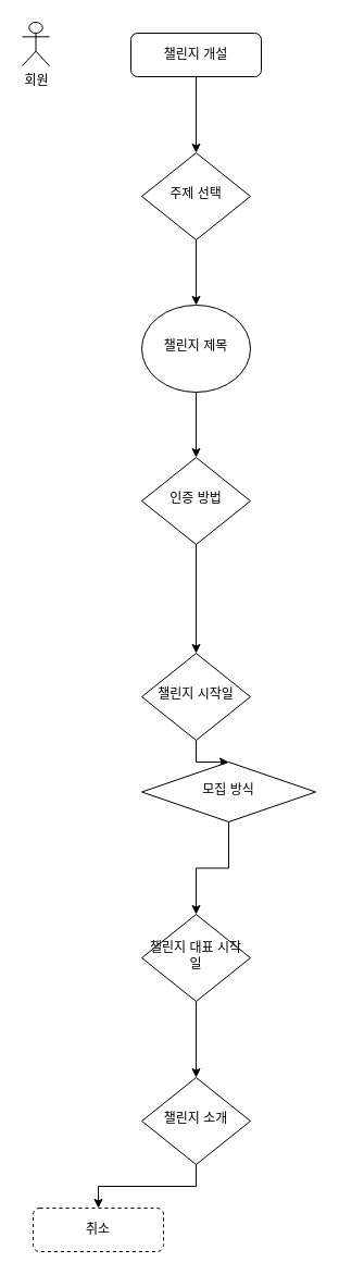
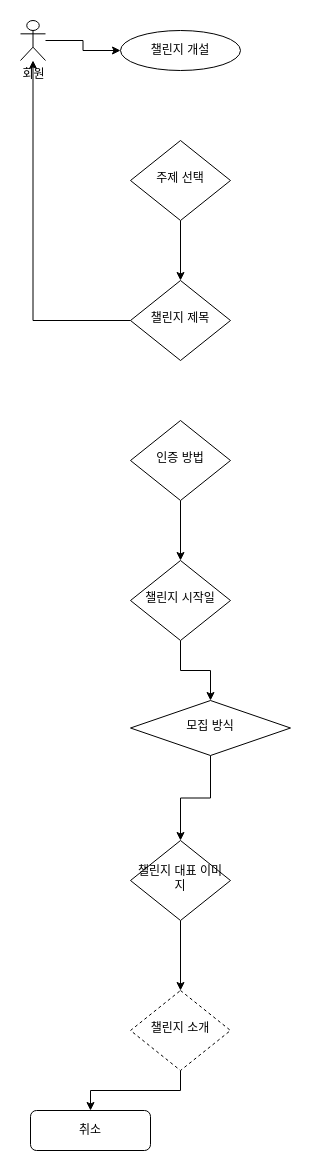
  <mxCell id="0" />
  <mxCell id="1" parent="0" />
- <mxCell id="2" style="edgeStyle=orthogonalEdgeStyle;rounded=0;orthogonalLoop=1;jettySize=auto;html=1;entryX=0.5;entryY=0;entryDx=0;entryDy=0;" edge="1" parent="1" source="3" target="5"><mxGeometry relative="1" as="geometry" /></mxCell>
- <mxCell id="3" value="챌린지 개설" style="rounded=1;whiteSpace=wrap;html=1;fontSize=12;glass=0;strokeWidth=1;shadow=0;" parent="1" vertex="1"><mxGeometry x="120" y="30" width="120" height="40" as="geometry" /></mxCell>
+ <mxCell id="3" value="챌린지 개설" style="ellipse;whiteSpace=wrap;html=1;fontSize=12;glass=0;strokeWidth=1;shadow=0;" parent="1" vertex="1"><mxGeometry x="120" y="30" width="120" height="40" as="geometry" /></mxCell>
  <mxCell id="4" style="edgeStyle=orthogonalEdgeStyle;rounded=0;orthogonalLoop=1;jettySize=auto;html=1;" edge="1" parent="1" source="5" target="9"><mxGeometry relative="1" as="geometry" /></mxCell>
  <mxCell id="5" value="주제 선택&lt;br&gt;" style="rhombus;whiteSpace=wrap;html=1;shadow=0;fontFamily=Helvetica;fontSize=12;align=center;strokeWidth=1;spacing=6;spacingTop=-4;" parent="1" vertex="1"><mxGeometry x="130" y="140" width="100" height="80" as="geometry" /></mxCell>
+ <mxCell id="6" style="edgeStyle=orthogonalEdgeStyle;rounded=0;orthogonalLoop=1;jettySize=auto;html=1;" edge="1" parent="1" source="7" target="3"><mxGeometry relative="1" as="geometry" /></mxCell>
  <mxCell id="7" value="회원&lt;br&gt;" style="shape=umlActor;verticalLabelPosition=bottom;verticalAlign=top;html=1;outlineConnect=0;" vertex="1" parent="1"><mxGeometry x="20" y="20" width="25" height="40" as="geometry" /></mxCell>
- <mxCell id="8" style="edgeStyle=orthogonalEdgeStyle;rounded=0;orthogonalLoop=1;jettySize=auto;html=1;entryX=0.5;entryY=0;entryDx=0;entryDy=0;" edge="1" parent="1" source="9" target="11"><mxGeometry relative="1" as="geometry" /></mxCell>
- <mxCell id="9" value="챌린지 제목" style="ellipse;whiteSpace=wrap;html=1;shadow=0;fontFamily=Helvetica;fontSize=12;align=center;strokeWidth=1;spacing=6;spacingTop=-4;" vertex="1" parent="1"><mxGeometry x="130" y="280" width="100" height="80" as="geometry" /></mxCell>
+ <mxCell id="8" style="edgeStyle=orthogonalEdgeStyle;rounded=0;orthogonalLoop=1;jettySize=auto;html=1;" edge="1" parent="1" source="9" target="7"><mxGeometry relative="1" as="geometry" /></mxCell>
+ <mxCell id="9" value="챌린지 제목" style="rhombus;whiteSpace=wrap;html=1;shadow=0;fontFamily=Helvetica;fontSize=12;align=center;strokeWidth=1;spacing=6;spacingTop=-4;" vertex="1" parent="1"><mxGeometry x="130" y="280" width="100" height="80" as="geometry" /></mxCell>
  <mxCell id="10" style="edgeStyle=orthogonalEdgeStyle;rounded=0;orthogonalLoop=1;jettySize=auto;html=1;entryX=0.5;entryY=0;entryDx=0;entryDy=0;" edge="1" parent="1" source="11" target="13"><mxGeometry relative="1" as="geometry" /></mxCell>
  <mxCell id="11" value="인증 방법" style="rhombus;whiteSpace=wrap;html=1;shadow=0;fontFamily=Helvetica;fontSize=12;align=center;strokeWidth=1;spacing=6;spacingTop=-4;" vertex="1" parent="1"><mxGeometry x="130" y="420" width="100" height="80" as="geometry" /></mxCell>
  <mxCell id="12" style="edgeStyle=orthogonalEdgeStyle;rounded=0;orthogonalLoop=1;jettySize=auto;html=1;entryX=0.5;entryY=0;entryDx=0;entryDy=0;" edge="1" parent="1" source="13" target="15"><mxGeometry relative="1" as="geometry" /></mxCell>
- <mxCell id="13" value="챌린지 시작일" style="rhombus;whiteSpace=wrap;html=1;shadow=0;fontFamily=Helvetica;fontSize=12;align=center;strokeWidth=1;spacing=6;spacingTop=-4;" vertex="1" parent="1"><mxGeometry x="130" y="600" width="100" height="80" as="geometry" /></mxCell>
+ <mxCell id="13" value="챌린지 시작일" style="rhombus;whiteSpace=wrap;html=1;shadow=0;fontFamily=Helvetica;fontSize=12;align=center;strokeWidth=1;spacing=6;spacingTop=-4;" vertex="1" parent="1"><mxGeometry x="130" y="560" width="100" height="80" as="geometry" /></mxCell>
  <mxCell id="14" style="edgeStyle=orthogonalEdgeStyle;rounded=0;orthogonalLoop=1;jettySize=auto;html=1;entryX=0.5;entryY=0;entryDx=0;entryDy=0;" edge="1" parent="1" source="15" target="17"><mxGeometry relative="1" as="geometry" /></mxCell>
  <mxCell id="15" value="모집 방식" style="rhombus;whiteSpace=wrap;html=1;shadow=0;fontFamily=Helvetica;fontSize=12;align=center;strokeWidth=1;spacing=6;spacingTop=-4;" vertex="1" parent="1"><mxGeometry x="130" y="700" width="160" height="55" as="geometry" /></mxCell>
  <mxCell id="16" style="edgeStyle=orthogonalEdgeStyle;rounded=0;orthogonalLoop=1;jettySize=auto;html=1;entryX=0.5;entryY=0;entryDx=0;entryDy=0;" edge="1" parent="1" source="17" target="19"><mxGeometry relative="1" as="geometry" /></mxCell>
- <mxCell id="17" value="챌린지 대표 시작일&lt;br&gt;" style="rhombus;whiteSpace=wrap;html=1;shadow=0;fontFamily=Helvetica;fontSize=12;align=center;strokeWidth=1;spacing=6;spacingTop=-4;" vertex="1" parent="1"><mxGeometry x="130" y="840" width="100" height="80" as="geometry" /></mxCell>
+ <mxCell id="17" value="챌린지 대표 이미지&lt;br&gt;" style="rhombus;whiteSpace=wrap;html=1;shadow=0;fontFamily=Helvetica;fontSize=12;align=center;strokeWidth=1;spacing=6;spacingTop=-4;" vertex="1" parent="1"><mxGeometry x="130" y="840" width="100" height="80" as="geometry" /></mxCell>
  <mxCell id="18" style="edgeStyle=orthogonalEdgeStyle;rounded=0;orthogonalLoop=1;jettySize=auto;html=1;" edge="1" parent="1" source="19" target="20"><mxGeometry relative="1" as="geometry" /></mxCell>
- <mxCell id="19" value="챌린지 소개" style="rhombus;whiteSpace=wrap;html=1;shadow=0;fontFamily=Helvetica;fontSize=12;align=center;strokeWidth=1;spacing=6;spacingTop=-4;" vertex="1" parent="1"><mxGeometry x="130" y="990" width="100" height="80" as="geometry" /></mxCell>
- <mxCell id="20" value="취소" style="rounded=1;whiteSpace=wrap;html=1;fontSize=12;glass=0;strokeWidth=1;shadow=0;dashed=1;" vertex="1" parent="1"><mxGeometry x="30" y="1110" width="120" height="40" as="geometry" /></mxCell>
+ <mxCell id="19" value="챌린지 소개" style="rhombus;whiteSpace=wrap;html=1;shadow=0;fontFamily=Helvetica;fontSize=12;align=center;strokeWidth=1;spacing=6;spacingTop=-4;dashed=1;" vertex="1" parent="1"><mxGeometry x="130" y="990" width="100" height="80" as="geometry" /></mxCell>
+ <mxCell id="20" value="취소" style="rounded=1;whiteSpace=wrap;html=1;fontSize=12;glass=0;strokeWidth=1;shadow=0;" vertex="1" parent="1"><mxGeometry x="30" y="1110" width="120" height="40" as="geometry" /></mxCell>
